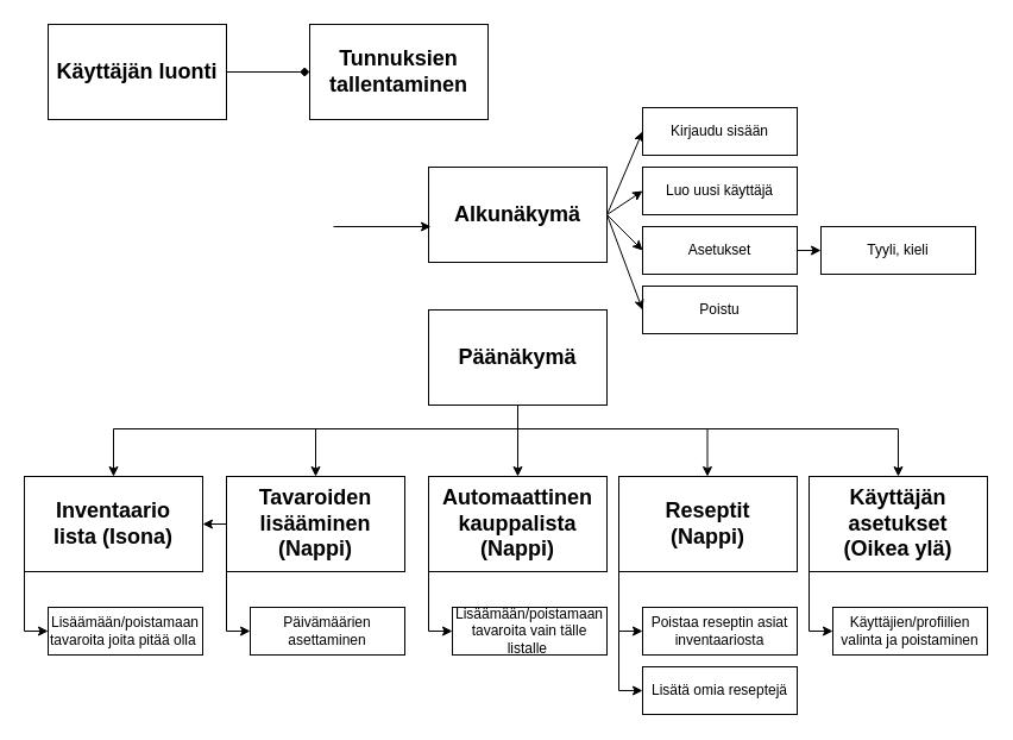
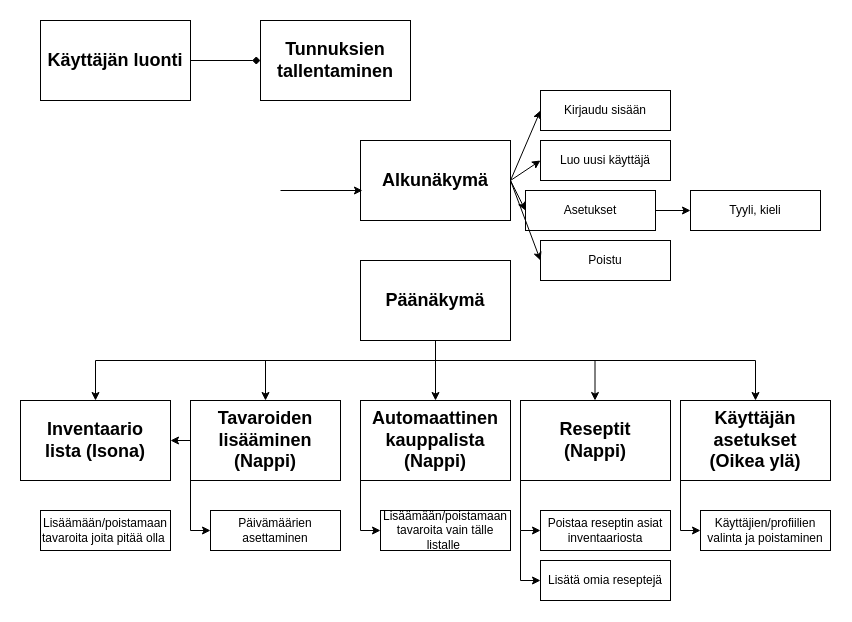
  <mxCell id="0" />
  <mxCell id="1" parent="0" />
  <mxCell id="2" value="&lt;font style=&quot;font-size: 18px;&quot;&gt;&lt;b&gt;Käyttäjän luonti&lt;/b&gt;&lt;/font&gt;" style="rounded=0;whiteSpace=wrap;html=1;" parent="1" vertex="1"><mxGeometry x="40" y="20" width="150" height="80" as="geometry" /></mxCell>
  <mxCell id="3" value="&lt;span style=&quot;font-size: 18px;&quot;&gt;&lt;b&gt;Tunnuksien tallentaminen&lt;/b&gt;&lt;/span&gt;" style="rounded=0;whiteSpace=wrap;html=1;" parent="1" vertex="1"><mxGeometry x="260" y="20" width="150" height="80" as="geometry" /></mxCell>
  <mxCell id="4" value="" style="endArrow=diamond;html=1;rounded=0;fontSize=18;exitX=1;exitY=0.5;exitDx=0;exitDy=0;entryX=0;entryY=0.5;entryDx=0;entryDy=0;" parent="1" source="2" target="3" edge="1"><mxGeometry width="50" height="50" relative="1" as="geometry"><mxPoint x="380" y="290" as="sourcePoint" /><mxPoint x="430" y="240" as="targetPoint" /></mxGeometry></mxCell>
  <mxCell id="5" value="&lt;span style=&quot;font-size: 18px;&quot;&gt;&lt;b&gt;Päänäkymä&lt;/b&gt;&lt;/span&gt;" style="rounded=0;whiteSpace=wrap;html=1;" parent="1" vertex="1"><mxGeometry x="360" y="260" width="150" height="80" as="geometry" /></mxCell>
  <mxCell id="6" value="&lt;span style=&quot;font-size: 18px;&quot;&gt;&lt;b&gt;Käyttäjän asetukset&lt;br&gt;(Oikea ylä)&lt;br&gt;&lt;/b&gt;&lt;/span&gt;" style="rounded=0;whiteSpace=wrap;html=1;" parent="1" vertex="1"><mxGeometry x="680" y="400" width="150" height="80" as="geometry" /></mxCell>
  <mxCell id="7" value="&lt;span style=&quot;font-size: 18px;&quot;&gt;&lt;b&gt;Inventaario&lt;br&gt;lista (Isona)&lt;br&gt;&lt;/b&gt;&lt;/span&gt;" style="rounded=0;whiteSpace=wrap;html=1;" parent="1" vertex="1"><mxGeometry x="20" y="400" width="150" height="80" as="geometry" /></mxCell>
  <mxCell id="8" value="Lisäämään/poistamaan&lt;br&gt;tavaroita joita pitää olla&amp;nbsp;" style="rounded=0;whiteSpace=wrap;html=1;" parent="1" vertex="1"><mxGeometry x="40" y="510" width="130" height="40" as="geometry" /></mxCell>
- <mxCell id="9" value="" style="endArrow=classic;html=1;rounded=0;fontSize=18;exitX=0;exitY=1;exitDx=0;exitDy=0;entryX=0;entryY=0.5;entryDx=0;entryDy=0;" parent="1" source="7" target="8" edge="1"><mxGeometry width="50" height="50" relative="1" as="geometry"><mxPoint x="420" y="510" as="sourcePoint" /><mxPoint x="20" y="530" as="targetPoint" /><Array as="points"><mxPoint x="20" y="530" /></Array></mxGeometry></mxCell>
  <mxCell id="10" value="" style="endArrow=classic;html=1;rounded=0;fontSize=18;exitX=0.5;exitY=1;exitDx=0;exitDy=0;entryX=0.5;entryY=0;entryDx=0;entryDy=0;" parent="1" source="5" target="7" edge="1"><mxGeometry width="50" height="50" relative="1" as="geometry"><mxPoint x="420" y="510" as="sourcePoint" /><mxPoint x="470" y="460" as="targetPoint" /><Array as="points"><mxPoint x="435" y="360" /><mxPoint x="95" y="360" /></Array></mxGeometry></mxCell>
  <mxCell id="11" value="" style="endArrow=classic;html=1;rounded=0;fontSize=18;entryX=0.5;entryY=0;entryDx=0;entryDy=0;" parent="1" target="6" edge="1"><mxGeometry width="50" height="50" relative="1" as="geometry"><mxPoint x="430" y="360" as="sourcePoint" /><mxPoint x="470" y="460" as="targetPoint" /><Array as="points"><mxPoint x="755" y="360" /></Array></mxGeometry></mxCell>
  <mxCell id="12" value="&lt;span style=&quot;font-size: 18px;&quot;&gt;&lt;b&gt;Tavaroiden lisääminen&lt;br&gt;(Nappi)&lt;br&gt;&lt;/b&gt;&lt;/span&gt;" style="rounded=0;whiteSpace=wrap;html=1;" parent="1" vertex="1"><mxGeometry x="190" y="400" width="150" height="80" as="geometry" /></mxCell>
  <mxCell id="13" value="" style="endArrow=classic;html=1;rounded=0;fontSize=18;entryX=0.5;entryY=0;entryDx=0;entryDy=0;" parent="1" target="12" edge="1"><mxGeometry width="50" height="50" relative="1" as="geometry"><mxPoint x="265" y="360" as="sourcePoint" /><mxPoint x="470" y="460" as="targetPoint" /></mxGeometry></mxCell>
  <mxCell id="14" value="" style="endArrow=classic;html=1;rounded=0;fontSize=18;entryX=1;entryY=0.5;entryDx=0;entryDy=0;exitX=0;exitY=0.5;exitDx=0;exitDy=0;" parent="1" source="12" target="7" edge="1"><mxGeometry width="50" height="50" relative="1" as="geometry"><mxPoint x="420" y="510" as="sourcePoint" /><mxPoint x="470" y="460" as="targetPoint" /></mxGeometry></mxCell>
  <mxCell id="15" value="&lt;span style=&quot;font-size: 18px;&quot;&gt;&lt;b&gt;Automaattinen&lt;br&gt;kauppalista&lt;br&gt;(Nappi)&lt;br&gt;&lt;/b&gt;&lt;/span&gt;" style="rounded=0;whiteSpace=wrap;html=1;" parent="1" vertex="1"><mxGeometry x="360" y="400" width="150" height="80" as="geometry" /></mxCell>
  <mxCell id="16" value="Lisäämään/poistamaan&lt;br&gt;tavaroita vain tälle listalle&amp;nbsp;" style="rounded=0;whiteSpace=wrap;html=1;" parent="1" vertex="1"><mxGeometry x="380" y="510" width="130" height="40" as="geometry" /></mxCell>
  <mxCell id="17" value="" style="endArrow=classic;html=1;rounded=0;fontSize=18;exitX=0;exitY=1;exitDx=0;exitDy=0;entryX=0;entryY=0.5;entryDx=0;entryDy=0;" parent="1" edge="1"><mxGeometry width="50" height="50" relative="1" as="geometry"><mxPoint x="360" y="480" as="sourcePoint" /><mxPoint x="380" y="530" as="targetPoint" /><Array as="points"><mxPoint x="360" y="530" /></Array></mxGeometry></mxCell>
  <mxCell id="18" value="" style="endArrow=classic;html=1;rounded=0;fontSize=18;entryX=0.5;entryY=0;entryDx=0;entryDy=0;" parent="1" target="15" edge="1"><mxGeometry width="50" height="50" relative="1" as="geometry"><mxPoint x="435" y="360" as="sourcePoint" /><mxPoint x="510" y="380" as="targetPoint" /></mxGeometry></mxCell>
  <mxCell id="19" value="Päivämäärien asettaminen" style="rounded=0;whiteSpace=wrap;html=1;" parent="1" vertex="1"><mxGeometry x="210" y="510" width="130" height="40" as="geometry" /></mxCell>
  <mxCell id="20" value="" style="endArrow=classic;html=1;rounded=0;fontSize=18;exitX=0;exitY=1;exitDx=0;exitDy=0;entryX=0;entryY=0.5;entryDx=0;entryDy=0;" parent="1" edge="1"><mxGeometry width="50" height="50" relative="1" as="geometry"><mxPoint x="190" y="480" as="sourcePoint" /><mxPoint x="210" y="530" as="targetPoint" /><Array as="points"><mxPoint x="190" y="530" /></Array></mxGeometry></mxCell>
  <mxCell id="21" value="&lt;font style=&quot;font-size: 18px;&quot;&gt;&lt;b&gt;Reseptit&lt;/b&gt;&lt;/font&gt;&lt;br&gt;&lt;b style=&quot;border-color: var(--border-color); font-size: 18px;&quot;&gt;(Nappi)&lt;/b&gt;&lt;span style=&quot;font-size: 18px;&quot;&gt;&lt;b&gt;&lt;br&gt;&lt;/b&gt;&lt;/span&gt;" style="rounded=0;whiteSpace=wrap;html=1;" parent="1" vertex="1"><mxGeometry x="520" y="400" width="150" height="80" as="geometry" /></mxCell>
  <mxCell id="22" value="" style="endArrow=classic;html=1;rounded=0;fontSize=18;entryX=0.5;entryY=0;entryDx=0;entryDy=0;" parent="1" edge="1"><mxGeometry width="50" height="50" relative="1" as="geometry"><mxPoint x="594.5" y="360" as="sourcePoint" /><mxPoint x="594.5" y="400" as="targetPoint" /></mxGeometry></mxCell>
  <mxCell id="23" value="Poistaa reseptin asiat&lt;br&gt;inventaariosta" style="rounded=0;whiteSpace=wrap;html=1;" parent="1" vertex="1"><mxGeometry x="540" y="510" width="130" height="40" as="geometry" /></mxCell>
  <mxCell id="24" value="" style="endArrow=classic;html=1;rounded=0;fontSize=18;exitX=0;exitY=1;exitDx=0;exitDy=0;entryX=0;entryY=0.5;entryDx=0;entryDy=0;" parent="1" edge="1"><mxGeometry width="50" height="50" relative="1" as="geometry"><mxPoint x="520" y="480" as="sourcePoint" /><mxPoint x="540" y="530" as="targetPoint" /><Array as="points"><mxPoint x="520" y="530" /></Array></mxGeometry></mxCell>
  <mxCell id="25" value="Lisätä omia reseptejä" style="rounded=0;whiteSpace=wrap;html=1;" parent="1" vertex="1"><mxGeometry x="540" y="560" width="130" height="40" as="geometry" /></mxCell>
  <mxCell id="26" value="" style="endArrow=classic;html=1;rounded=0;fontSize=18;exitX=0;exitY=1;exitDx=0;exitDy=0;entryX=0;entryY=0.5;entryDx=0;entryDy=0;" parent="1" edge="1"><mxGeometry width="50" height="50" relative="1" as="geometry"><mxPoint x="520" y="530" as="sourcePoint" /><mxPoint x="540" y="580" as="targetPoint" /><Array as="points"><mxPoint x="520" y="580" /></Array></mxGeometry></mxCell>
  <mxCell id="27" value="Käyttäjien/profiilien valinta ja poistaminen" style="rounded=0;whiteSpace=wrap;html=1;" parent="1" vertex="1"><mxGeometry x="700" y="510" width="130" height="40" as="geometry" /></mxCell>
  <mxCell id="28" value="" style="endArrow=classic;html=1;rounded=0;fontSize=18;exitX=0;exitY=1;exitDx=0;exitDy=0;entryX=0;entryY=0.5;entryDx=0;entryDy=0;" parent="1" edge="1"><mxGeometry width="50" height="50" relative="1" as="geometry"><mxPoint x="680" y="480" as="sourcePoint" /><mxPoint x="700" y="530" as="targetPoint" /><Array as="points"><mxPoint x="680" y="530" /></Array></mxGeometry></mxCell>
  <mxCell id="29" value="&lt;span style=&quot;font-size: 18px;&quot;&gt;&lt;b&gt;Alkunäkymä&lt;/b&gt;&lt;/span&gt;" style="rounded=0;whiteSpace=wrap;html=1;" parent="1" vertex="1"><mxGeometry x="360" y="140" width="150" height="80" as="geometry" /></mxCell>
  <mxCell id="30" value="Kirjaudu sisään" style="rounded=0;whiteSpace=wrap;html=1;" parent="1" vertex="1"><mxGeometry x="540" y="90" width="130" height="40" as="geometry" /></mxCell>
  <mxCell id="31" value="Luo uusi käyttäjä" style="rounded=0;whiteSpace=wrap;html=1;" parent="1" vertex="1"><mxGeometry x="540" y="140" width="130" height="40" as="geometry" /></mxCell>
- <mxCell id="32" value="Asetukset" style="rounded=0;whiteSpace=wrap;html=1;" parent="1" vertex="1"><mxGeometry x="540" y="190" width="130" height="40" as="geometry" /></mxCell>
+ <mxCell id="32" value="Asetukset" style="rounded=0;whiteSpace=wrap;html=1;" parent="1" vertex="1"><mxGeometry x="525" y="190" width="130" height="40" as="geometry" /></mxCell>
  <mxCell id="33" value="Poistu" style="rounded=0;whiteSpace=wrap;html=1;" parent="1" vertex="1"><mxGeometry x="540" y="240" width="130" height="40" as="geometry" /></mxCell>
  <mxCell id="34" value="Tyyli, kieli" style="rounded=0;whiteSpace=wrap;html=1;" parent="1" vertex="1"><mxGeometry x="690" y="190" width="130" height="40" as="geometry" /></mxCell>
  <mxCell id="35" value="" style="endArrow=classic;html=1;rounded=0;exitX=1;exitY=0.5;exitDx=0;exitDy=0;entryX=0;entryY=0.5;entryDx=0;entryDy=0;" parent="1" source="29" target="32" edge="1"><mxGeometry width="50" height="50" relative="1" as="geometry"><mxPoint x="400" y="380" as="sourcePoint" /><mxPoint x="450" y="330" as="targetPoint" /><Array as="points" /></mxGeometry></mxCell>
  <mxCell id="36" value="" style="endArrow=classic;html=1;rounded=0;entryX=0.013;entryY=0.625;entryDx=0;entryDy=0;entryPerimeter=0;" parent="1" target="29" edge="1"><mxGeometry width="50" height="50" relative="1" as="geometry"><mxPoint x="280" y="190" as="sourcePoint" /><mxPoint x="550" y="220" as="targetPoint" /><Array as="points" /></mxGeometry></mxCell>
  <mxCell id="37" value="" style="endArrow=classic;html=1;rounded=0;exitX=1;exitY=0.5;exitDx=0;exitDy=0;" parent="1" source="29" edge="1"><mxGeometry width="50" height="50" relative="1" as="geometry"><mxPoint x="490" y="310" as="sourcePoint" /><mxPoint x="540" y="260" as="targetPoint" /></mxGeometry></mxCell>
  <mxCell id="38" value="" style="endArrow=classic;html=1;rounded=0;exitX=1;exitY=0.5;exitDx=0;exitDy=0;" parent="1" source="29" edge="1"><mxGeometry width="50" height="50" relative="1" as="geometry"><mxPoint x="490" y="160" as="sourcePoint" /><mxPoint x="540" y="110" as="targetPoint" /></mxGeometry></mxCell>
  <mxCell id="39" value="" style="endArrow=classic;html=1;rounded=0;exitX=1;exitY=0.5;exitDx=0;exitDy=0;" parent="1" source="29" edge="1"><mxGeometry width="50" height="50" relative="1" as="geometry"><mxPoint x="490" y="210" as="sourcePoint" /><mxPoint x="540" y="160" as="targetPoint" /></mxGeometry></mxCell>
  <mxCell id="40" value="" style="endArrow=classic;html=1;rounded=0;exitX=1;exitY=0.5;exitDx=0;exitDy=0;" parent="1" source="32" edge="1"><mxGeometry width="50" height="50" relative="1" as="geometry"><mxPoint x="640" y="260" as="sourcePoint" /><mxPoint x="690" y="210" as="targetPoint" /></mxGeometry></mxCell>
